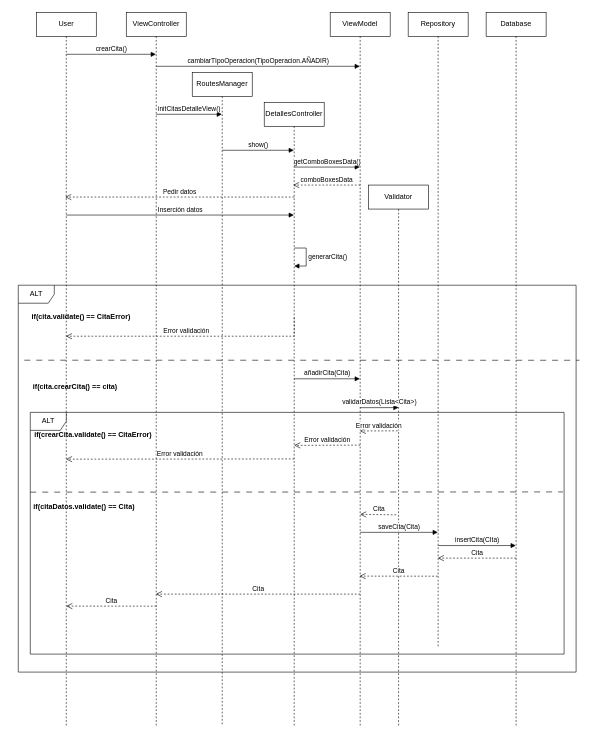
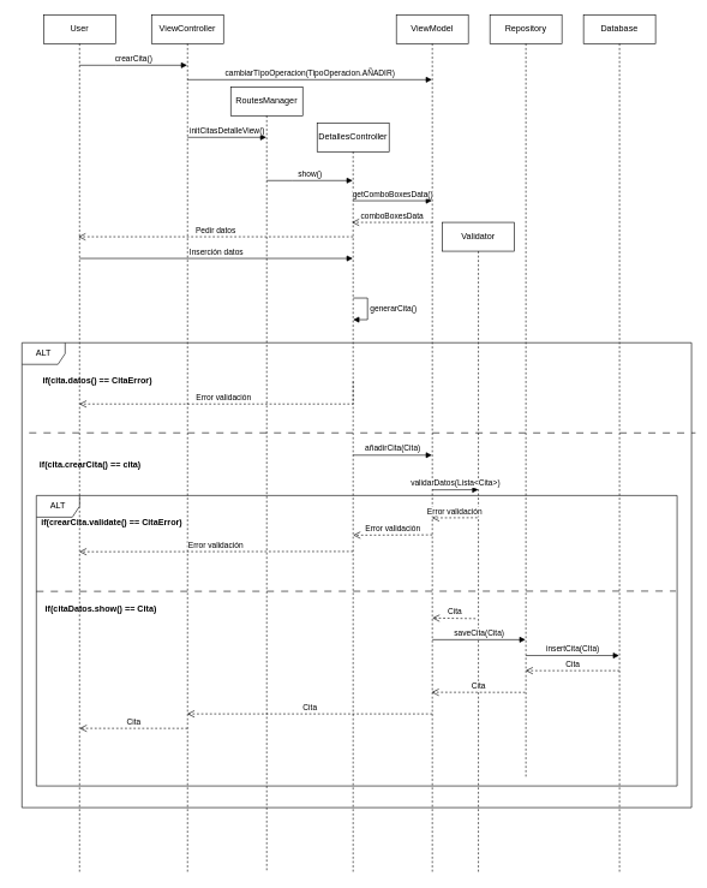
  <mxCell id="0" />
  <mxCell id="1" parent="0" />
  <mxCell id="2" value="User" style="shape=umlLifeline;perimeter=lifelinePerimeter;whiteSpace=wrap;html=1;container=0;dropTarget=0;collapsible=0;recursiveResize=0;outlineConnect=0;portConstraint=eastwest;newEdgeStyle={&quot;edgeStyle&quot;:&quot;elbowEdgeStyle&quot;,&quot;elbow&quot;:&quot;vertical&quot;,&quot;curved&quot;:0,&quot;rounded&quot;:0};" parent="1" vertex="1"><mxGeometry x="60" y="20" width="100" height="1190" as="geometry" /></mxCell>
  <mxCell id="3" value="ViewController" style="shape=umlLifeline;perimeter=lifelinePerimeter;whiteSpace=wrap;html=1;container=0;dropTarget=0;collapsible=0;recursiveResize=0;outlineConnect=0;portConstraint=eastwest;newEdgeStyle={&quot;edgeStyle&quot;:&quot;elbowEdgeStyle&quot;,&quot;elbow&quot;:&quot;vertical&quot;,&quot;curved&quot;:0,&quot;rounded&quot;:0};" parent="1" vertex="1"><mxGeometry x="210" y="20" width="100" height="1190" as="geometry" /></mxCell>
  <mxCell id="4" value="ViewModel" style="shape=umlLifeline;perimeter=lifelinePerimeter;whiteSpace=wrap;html=1;container=1;dropTarget=0;collapsible=0;recursiveResize=0;outlineConnect=0;portConstraint=eastwest;newEdgeStyle={&quot;edgeStyle&quot;:&quot;elbowEdgeStyle&quot;,&quot;elbow&quot;:&quot;vertical&quot;,&quot;curved&quot;:0,&quot;rounded&quot;:0};" parent="1" vertex="1"><mxGeometry x="550" y="20" width="100" height="1190" as="geometry" /></mxCell>
  <mxCell id="5" value="Repository" style="shape=umlLifeline;perimeter=lifelinePerimeter;whiteSpace=wrap;html=1;container=1;dropTarget=0;collapsible=0;recursiveResize=0;outlineConnect=0;portConstraint=eastwest;newEdgeStyle={&quot;edgeStyle&quot;:&quot;elbowEdgeStyle&quot;,&quot;elbow&quot;:&quot;vertical&quot;,&quot;curved&quot;:0,&quot;rounded&quot;:0};" parent="1" vertex="1"><mxGeometry x="680" y="20" width="100" height="1060" as="geometry" /></mxCell>
  <mxCell id="6" value="Database" style="shape=umlLifeline;perimeter=lifelinePerimeter;whiteSpace=wrap;html=1;container=1;dropTarget=0;collapsible=0;recursiveResize=0;outlineConnect=0;portConstraint=eastwest;newEdgeStyle={&quot;edgeStyle&quot;:&quot;elbowEdgeStyle&quot;,&quot;elbow&quot;:&quot;vertical&quot;,&quot;curved&quot;:0,&quot;rounded&quot;:0};" parent="1" vertex="1"><mxGeometry x="810" y="20" width="100" height="1190" as="geometry" /></mxCell>
  <mxCell id="7" value="crearCita()" style="html=1;verticalAlign=bottom;endArrow=block;edgeStyle=elbowEdgeStyle;elbow=vertical;curved=0;rounded=0;" parent="1" target="3" edge="1"><mxGeometry width="80" relative="1" as="geometry"><mxPoint x="110" y="90" as="sourcePoint" /><mxPoint x="180" y="90" as="targetPoint" /></mxGeometry></mxCell>
  <mxCell id="8" value="RoutesManager" style="shape=umlLifeline;perimeter=lifelinePerimeter;whiteSpace=wrap;html=1;container=1;dropTarget=0;collapsible=0;recursiveResize=0;outlineConnect=0;portConstraint=eastwest;newEdgeStyle={&quot;edgeStyle&quot;:&quot;elbowEdgeStyle&quot;,&quot;elbow&quot;:&quot;vertical&quot;,&quot;curved&quot;:0,&quot;rounded&quot;:0};" parent="1" vertex="1"><mxGeometry x="320" y="120" width="100" height="1090" as="geometry" /></mxCell>
  <mxCell id="9" value="cambiarTIpoOperacion(TipoOperacion.AÑADIR)" style="html=1;verticalAlign=bottom;endArrow=block;edgeStyle=elbowEdgeStyle;elbow=vertical;curved=0;rounded=0;" parent="1" target="4" edge="1"><mxGeometry width="80" relative="1" as="geometry"><mxPoint x="260" y="110" as="sourcePoint" /><mxPoint x="330" y="110" as="targetPoint" /></mxGeometry></mxCell>
  <mxCell id="10" value="initCitasDetalleView()" style="html=1;verticalAlign=bottom;endArrow=block;edgeStyle=elbowEdgeStyle;elbow=vertical;curved=0;rounded=0;" parent="1" target="8" edge="1"><mxGeometry width="80" relative="1" as="geometry"><mxPoint x="260" y="190" as="sourcePoint" /><mxPoint x="340" y="190" as="targetPoint" /></mxGeometry></mxCell>
  <mxCell id="11" value="DetallesController" style="shape=umlLifeline;perimeter=lifelinePerimeter;whiteSpace=wrap;html=1;container=1;dropTarget=0;collapsible=0;recursiveResize=0;outlineConnect=0;portConstraint=eastwest;newEdgeStyle={&quot;edgeStyle&quot;:&quot;elbowEdgeStyle&quot;,&quot;elbow&quot;:&quot;vertical&quot;,&quot;curved&quot;:0,&quot;rounded&quot;:0};" parent="1" vertex="1"><mxGeometry x="440" y="170" width="100" height="1040" as="geometry" /></mxCell>
  <mxCell id="12" value="show()" style="html=1;verticalAlign=bottom;endArrow=block;edgeStyle=elbowEdgeStyle;elbow=vertical;curved=0;rounded=0;" parent="1" target="11" edge="1"><mxGeometry width="80" relative="1" as="geometry"><mxPoint x="370" y="250" as="sourcePoint" /><mxPoint x="450" y="250" as="targetPoint" /></mxGeometry></mxCell>
  <mxCell id="13" value="getComboBoxesData()" style="html=1;verticalAlign=bottom;endArrow=block;edgeStyle=elbowEdgeStyle;elbow=vertical;curved=0;rounded=0;" parent="1" edge="1"><mxGeometry width="80" relative="1" as="geometry"><mxPoint x="490" y="278" as="sourcePoint" /><mxPoint x="599.5" y="278.778" as="targetPoint" /></mxGeometry></mxCell>
  <mxCell id="14" value="comboBoxesData" style="html=1;verticalAlign=bottom;endArrow=open;dashed=1;endSize=8;edgeStyle=elbowEdgeStyle;elbow=vertical;curved=0;rounded=0;" parent="1" edge="1"><mxGeometry relative="1" as="geometry"><mxPoint x="600" y="308" as="sourcePoint" /><mxPoint x="488.278" y="307.667" as="targetPoint" /></mxGeometry></mxCell>
  <mxCell id="15" value="Pedir datos" style="html=1;verticalAlign=bottom;endArrow=open;dashed=1;endSize=8;edgeStyle=elbowEdgeStyle;elbow=vertical;curved=0;rounded=0;" parent="1" edge="1"><mxGeometry relative="1" as="geometry"><mxPoint x="490" y="328" as="sourcePoint" /><mxPoint x="108.278" y="327.667" as="targetPoint" /></mxGeometry></mxCell>
  <mxCell id="16" value="Inserción datos" style="html=1;verticalAlign=bottom;endArrow=block;edgeStyle=elbowEdgeStyle;elbow=vertical;curved=0;rounded=0;" parent="1" edge="1"><mxGeometry width="80" relative="1" as="geometry"><mxPoint x="110" y="358" as="sourcePoint" /><mxPoint x="489.5" y="358.778" as="targetPoint" /></mxGeometry></mxCell>
  <mxCell id="17" value="Validator" style="shape=umlLifeline;perimeter=lifelinePerimeter;whiteSpace=wrap;html=1;container=1;dropTarget=0;collapsible=0;recursiveResize=0;outlineConnect=0;portConstraint=eastwest;newEdgeStyle={&quot;edgeStyle&quot;:&quot;elbowEdgeStyle&quot;,&quot;elbow&quot;:&quot;vertical&quot;,&quot;curved&quot;:0,&quot;rounded&quot;:0};" parent="1" vertex="1"><mxGeometry x="614" y="308" width="100" height="902" as="geometry" /></mxCell>
  <mxCell id="18" value="generarCita()" style="html=1;align=left;spacingLeft=2;endArrow=block;rounded=0;edgeStyle=orthogonalEdgeStyle;curved=0;rounded=0;" parent="1" edge="1"><mxGeometry relative="1" as="geometry"><mxPoint x="490" y="413" as="sourcePoint" /><Array as="points"><mxPoint x="510" y="443" /></Array><mxPoint x="490" y="443" as="targetPoint" /></mxGeometry></mxCell>
  <mxCell id="19" value="añadirCita(Cita)" style="html=1;verticalAlign=bottom;endArrow=block;edgeStyle=elbowEdgeStyle;elbow=vertical;curved=0;rounded=0;" parent="1" edge="1"><mxGeometry width="80" relative="1" as="geometry"><mxPoint x="490" y="631" as="sourcePoint" /><mxPoint x="599.5" y="630.667" as="targetPoint" /></mxGeometry></mxCell>
  <mxCell id="20" value="validarDatos(Lista&amp;lt;Cita&amp;gt;)" style="html=1;verticalAlign=bottom;endArrow=block;edgeStyle=elbowEdgeStyle;elbow=vertical;curved=0;rounded=0;" parent="1" edge="1"><mxGeometry width="80" relative="1" as="geometry"><mxPoint x="599.731" y="679.154" as="sourcePoint" /><mxPoint x="664" y="679" as="targetPoint" /></mxGeometry></mxCell>
  <mxCell id="21" value="ALT" style="shape=umlFrame;whiteSpace=wrap;html=1;pointerEvents=0;" parent="1" vertex="1"><mxGeometry x="50" y="687" width="890" height="403" as="geometry" /></mxCell>
  <mxCell id="22" value="Error validación" style="html=1;verticalAlign=bottom;endArrow=open;dashed=1;endSize=8;edgeStyle=elbowEdgeStyle;elbow=vertical;curved=0;rounded=0;" parent="1" target="4" edge="1"><mxGeometry relative="1" as="geometry"><mxPoint x="662.5" y="717.778" as="sourcePoint" /><mxPoint x="490" y="720" as="targetPoint" /></mxGeometry></mxCell>
  <mxCell id="23" value="Cita" style="html=1;verticalAlign=bottom;endArrow=open;dashed=1;endSize=8;edgeStyle=elbowEdgeStyle;elbow=vertical;curved=0;rounded=0;exitX=0.47;exitY=0.485;exitDx=0;exitDy=0;exitPerimeter=0;" parent="1" edge="1"><mxGeometry relative="1" as="geometry"><mxPoint x="660" y="857.8" as="sourcePoint" /><mxPoint x="600" y="857" as="targetPoint" /></mxGeometry></mxCell>
  <mxCell id="24" value="saveCita(Cita)" style="html=1;verticalAlign=bottom;endArrow=block;edgeStyle=elbowEdgeStyle;elbow=vertical;curved=0;rounded=0;" parent="1" edge="1"><mxGeometry width="80" relative="1" as="geometry"><mxPoint x="600" y="887" as="sourcePoint" /><mxPoint x="729.5" y="886.667" as="targetPoint" /></mxGeometry></mxCell>
  <mxCell id="25" value="insertCita(CIta)" style="html=1;verticalAlign=bottom;endArrow=block;edgeStyle=elbowEdgeStyle;elbow=vertical;curved=0;rounded=0;" parent="1" edge="1"><mxGeometry x="-0.002" width="80" relative="1" as="geometry"><mxPoint x="730" y="909" as="sourcePoint" /><mxPoint x="859.5" y="908.538" as="targetPoint" /><mxPoint as="offset" /></mxGeometry></mxCell>
  <mxCell id="26" value="ALT" style="shape=umlFrame;whiteSpace=wrap;html=1;pointerEvents=0;" parent="1" vertex="1"><mxGeometry x="30" y="475" width="930" height="645" as="geometry" /></mxCell>
  <mxCell id="27" value="Cita" style="html=1;verticalAlign=bottom;endArrow=open;dashed=1;endSize=8;edgeStyle=elbowEdgeStyle;elbow=vertical;curved=0;rounded=0;" parent="1" target="5" edge="1"><mxGeometry relative="1" as="geometry"><mxPoint x="860" y="930" as="sourcePoint" /><mxPoint x="780" y="930" as="targetPoint" /></mxGeometry></mxCell>
  <mxCell id="28" value="Error validación" style="html=1;verticalAlign=bottom;endArrow=open;dashed=1;endSize=8;edgeStyle=elbowEdgeStyle;elbow=vertical;curved=0;rounded=0;" parent="1" target="2" edge="1"><mxGeometry x="0.025" relative="1" as="geometry"><mxPoint x="490" y="529" as="sourcePoint" /><mxPoint x="380" y="529" as="targetPoint" /><Array as="points"><mxPoint x="330" y="560" /></Array><mxPoint as="offset" /></mxGeometry></mxCell>
  <mxCell id="29" value="Error validación" style="html=1;verticalAlign=bottom;endArrow=open;dashed=1;endSize=8;edgeStyle=elbowEdgeStyle;elbow=vertical;curved=0;rounded=0;" parent="1" edge="1"><mxGeometry relative="1" as="geometry"><mxPoint x="490" y="764.61" as="sourcePoint" /><mxPoint x="109.63" y="764.696" as="targetPoint" /></mxGeometry></mxCell>
  <mxCell id="30" value="Error validación" style="html=1;verticalAlign=bottom;endArrow=open;dashed=1;endSize=8;edgeStyle=elbowEdgeStyle;elbow=vertical;curved=0;rounded=0;" parent="1" edge="1"><mxGeometry relative="1" as="geometry"><mxPoint x="600" y="741.57" as="sourcePoint" /><mxPoint x="490" y="741.57" as="targetPoint" /></mxGeometry></mxCell>
  <mxCell id="31" value="Cita" style="html=1;verticalAlign=bottom;endArrow=open;dashed=1;endSize=8;edgeStyle=elbowEdgeStyle;elbow=vertical;curved=0;rounded=0;" parent="1" edge="1"><mxGeometry relative="1" as="geometry"><mxPoint x="729" y="960.11" as="sourcePoint" /><mxPoint x="599" y="960.11" as="targetPoint" /></mxGeometry></mxCell>
  <mxCell id="32" value="Cita" style="html=1;verticalAlign=bottom;endArrow=open;dashed=1;endSize=8;edgeStyle=elbowEdgeStyle;elbow=vertical;curved=0;rounded=0;" parent="1" target="3" edge="1"><mxGeometry relative="1" as="geometry"><mxPoint x="600" y="990" as="sourcePoint" /><mxPoint x="470" y="990" as="targetPoint" /></mxGeometry></mxCell>
  <mxCell id="33" value="Cita" style="html=1;verticalAlign=bottom;endArrow=open;dashed=1;endSize=8;edgeStyle=elbowEdgeStyle;elbow=vertical;curved=0;rounded=0;" parent="1" edge="1"><mxGeometry relative="1" as="geometry"><mxPoint x="260" y="1010.07" as="sourcePoint" /><mxPoint x="110" y="1010.14" as="targetPoint" /></mxGeometry></mxCell>
- <mxCell id="34" value="&lt;b&gt;if(cita.validate() == CitaError)&lt;/b&gt;" style="text;html=1;strokeColor=none;fillColor=none;align=center;verticalAlign=middle;whiteSpace=wrap;rounded=0;" parent="1" vertex="1"><mxGeometry x="50" y="512.5" width="170" height="30" as="geometry" /></mxCell>
+ <mxCell id="34" value="&lt;b&gt;if(cita.datos() == CitaError)&lt;/b&gt;" style="text;html=1;strokeColor=none;fillColor=none;align=center;verticalAlign=middle;whiteSpace=wrap;rounded=0;" parent="1" vertex="1"><mxGeometry x="50" y="512.5" width="170" height="30" as="geometry" /></mxCell>
  <mxCell id="35" value="&lt;b&gt;if(crearCita.validate() == CitaError)&lt;/b&gt;" style="text;html=1;strokeColor=none;fillColor=none;align=center;verticalAlign=middle;whiteSpace=wrap;rounded=0;" parent="1" vertex="1"><mxGeometry x="50" y="710" width="210" height="30" as="geometry" /></mxCell>
  <mxCell id="36" value="" style="endArrow=none;startArrow=none;endFill=0;startFill=0;endSize=8;html=1;verticalAlign=bottom;dashed=1;labelBackgroundColor=none;dashPattern=10 10;rounded=0;entryX=0.998;entryY=0.329;entryDx=0;entryDy=0;entryPerimeter=0;" parent="1" target="21" edge="1"><mxGeometry width="160" relative="1" as="geometry"><mxPoint x="50" y="820" as="sourcePoint" /><mxPoint x="210" y="820" as="targetPoint" /></mxGeometry></mxCell>
- <mxCell id="37" value="&lt;b&gt;if(citaDatos.validate() == Cita)&lt;/b&gt;" style="text;html=1;strokeColor=none;fillColor=none;align=center;verticalAlign=middle;whiteSpace=wrap;rounded=0;" parent="1" vertex="1"><mxGeometry x="50" y="830" width="180" height="30" as="geometry" /></mxCell>
+ <mxCell id="37" value="&lt;b&gt;if(citaDatos.show() == Cita)&lt;/b&gt;" style="text;html=1;strokeColor=none;fillColor=none;align=center;verticalAlign=middle;whiteSpace=wrap;rounded=0;" parent="1" vertex="1"><mxGeometry x="50" y="830" width="180" height="30" as="geometry" /></mxCell>
  <mxCell id="38" value="&lt;b&gt;if(cita.crearCita() == cita)&lt;/b&gt;" style="text;html=1;strokeColor=none;fillColor=none;align=center;verticalAlign=middle;whiteSpace=wrap;rounded=0;" parent="1" vertex="1"><mxGeometry x="20" y="630" width="210" height="30" as="geometry" /></mxCell>
  <mxCell id="39" value="" style="endArrow=none;startArrow=none;endFill=0;startFill=0;endSize=8;html=1;verticalAlign=bottom;dashed=1;labelBackgroundColor=none;dashPattern=10 10;rounded=0;entryX=1.006;entryY=0.194;entryDx=0;entryDy=0;entryPerimeter=0;" parent="1" target="26" edge="1"><mxGeometry width="160" relative="1" as="geometry"><mxPoint x="40" y="600" as="sourcePoint" /><mxPoint x="200" y="600" as="targetPoint" /></mxGeometry></mxCell>
